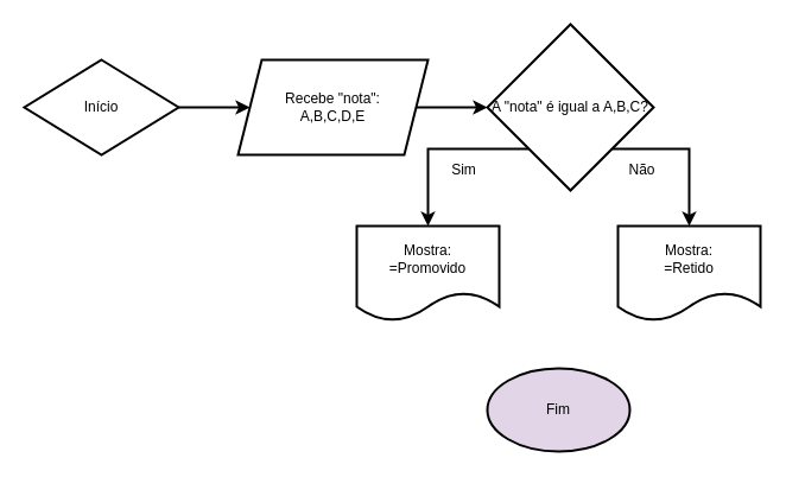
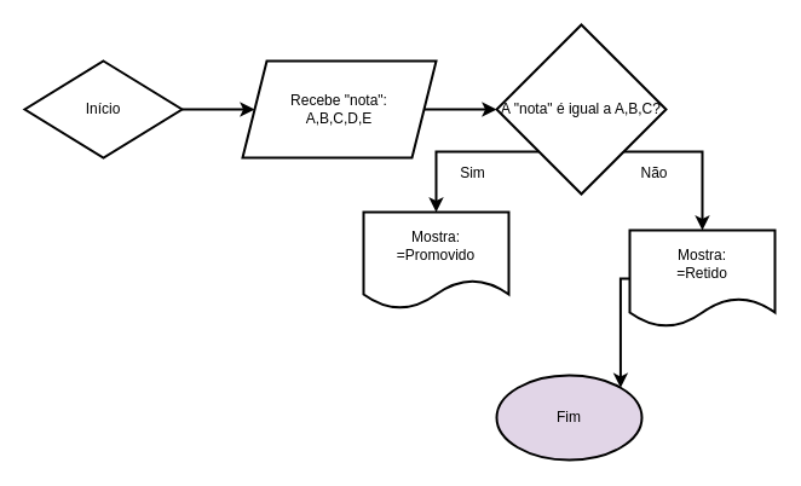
  <mxCell id="0" />
  <mxCell id="1" parent="0" />
  <mxCell id="2" value="" style="edgeStyle=orthogonalEdgeStyle;rounded=0;orthogonalLoop=1;jettySize=auto;html=1;strokeWidth=2;" edge="1" parent="1" source="3" target="5"><mxGeometry relative="1" as="geometry" /></mxCell>
  <mxCell id="3" value="Início" style="rhombus;whiteSpace=wrap;html=1;strokeWidth=2;" vertex="1" parent="1"><mxGeometry x="20" y="50" width="130" height="80" as="geometry" /></mxCell>
  <mxCell id="4" value="" style="edgeStyle=orthogonalEdgeStyle;rounded=0;orthogonalLoop=1;jettySize=auto;html=1;strokeWidth=2;" edge="1" parent="1" source="5" target="8"><mxGeometry relative="1" as="geometry" /></mxCell>
  <mxCell id="5" value="Recebe &quot;nota&quot;:&lt;br&gt;A,B,C,D,E" style="shape=parallelogram;perimeter=parallelogramPerimeter;whiteSpace=wrap;html=1;fixedSize=1;strokeWidth=2;" vertex="1" parent="1"><mxGeometry x="200" y="50" width="160" height="80" as="geometry" /></mxCell>
  <mxCell id="6" style="edgeStyle=orthogonalEdgeStyle;rounded=0;orthogonalLoop=1;jettySize=auto;html=1;exitX=0;exitY=1;exitDx=0;exitDy=0;entryX=0.5;entryY=0;entryDx=0;entryDy=0;strokeWidth=2;" edge="1" parent="1" source="8" target="9"><mxGeometry relative="1" as="geometry"><Array as="points"><mxPoint x="360" y="125" /></Array></mxGeometry></mxCell>
  <mxCell id="7" style="edgeStyle=orthogonalEdgeStyle;rounded=0;orthogonalLoop=1;jettySize=auto;html=1;exitX=1;exitY=1;exitDx=0;exitDy=0;entryX=0.5;entryY=0;entryDx=0;entryDy=0;strokeWidth=2;" edge="1" parent="1" source="8" target="11"><mxGeometry relative="1" as="geometry"><Array as="points"><mxPoint x="580" y="125" /></Array></mxGeometry></mxCell>
  <mxCell id="8" value="A &quot;nota&quot; é igual a A,B,C?" style="rhombus;whiteSpace=wrap;html=1;strokeWidth=2;" vertex="1" parent="1"><mxGeometry x="410" y="20" width="140" height="140" as="geometry" /></mxCell>
- <mxCell id="9" value="&lt;div&gt;Mostra:&lt;/div&gt;=Promovido" style="shape=document;whiteSpace=wrap;html=1;boundedLbl=1;strokeWidth=2;" vertex="1" parent="1"><mxGeometry x="300" y="190" width="120" height="80" as="geometry" /></mxCell>
+ <mxCell id="9" value="&lt;div&gt;Mostra:&lt;/div&gt;=Promovido" style="shape=document;whiteSpace=wrap;html=1;boundedLbl=1;strokeWidth=2;" vertex="1" parent="1"><mxGeometry x="300" y="175" width="120" height="80" as="geometry" /></mxCell>
+ <mxCell id="10" style="edgeStyle=orthogonalEdgeStyle;rounded=0;orthogonalLoop=1;jettySize=auto;html=1;exitX=0;exitY=0.5;exitDx=0;exitDy=0;entryX=1;entryY=0;entryDx=0;entryDy=0;strokeWidth=2;" edge="1" parent="1" source="11" target="14"><mxGeometry relative="1" as="geometry"><Array as="points"><mxPoint x="513" y="230" /></Array></mxGeometry></mxCell>
  <mxCell id="11" value="&lt;div&gt;Mostra:&lt;/div&gt;=Retido" style="shape=document;whiteSpace=wrap;html=1;boundedLbl=1;strokeWidth=2;" vertex="1" parent="1"><mxGeometry x="520" y="190" width="120" height="80" as="geometry" /></mxCell>
  <mxCell id="12" value="Sim" style="text;html=1;align=center;verticalAlign=middle;resizable=0;points=[];autosize=1;strokeColor=none;fillColor=none;" vertex="1" parent="1"><mxGeometry x="370" y="128" width="40" height="30" as="geometry" /></mxCell>
  <mxCell id="13" value="Não" style="text;html=1;align=center;verticalAlign=middle;resizable=0;points=[];autosize=1;strokeColor=none;fillColor=none;" vertex="1" parent="1"><mxGeometry x="515" y="128" width="50" height="30" as="geometry" /></mxCell>
  <mxCell id="14" value="Fim" style="ellipse;whiteSpace=wrap;html=1;strokeWidth=2;fillColor=#e1d5e7;" vertex="1" parent="1"><mxGeometry x="410" y="310" width="120" height="70" as="geometry" /></mxCell>
